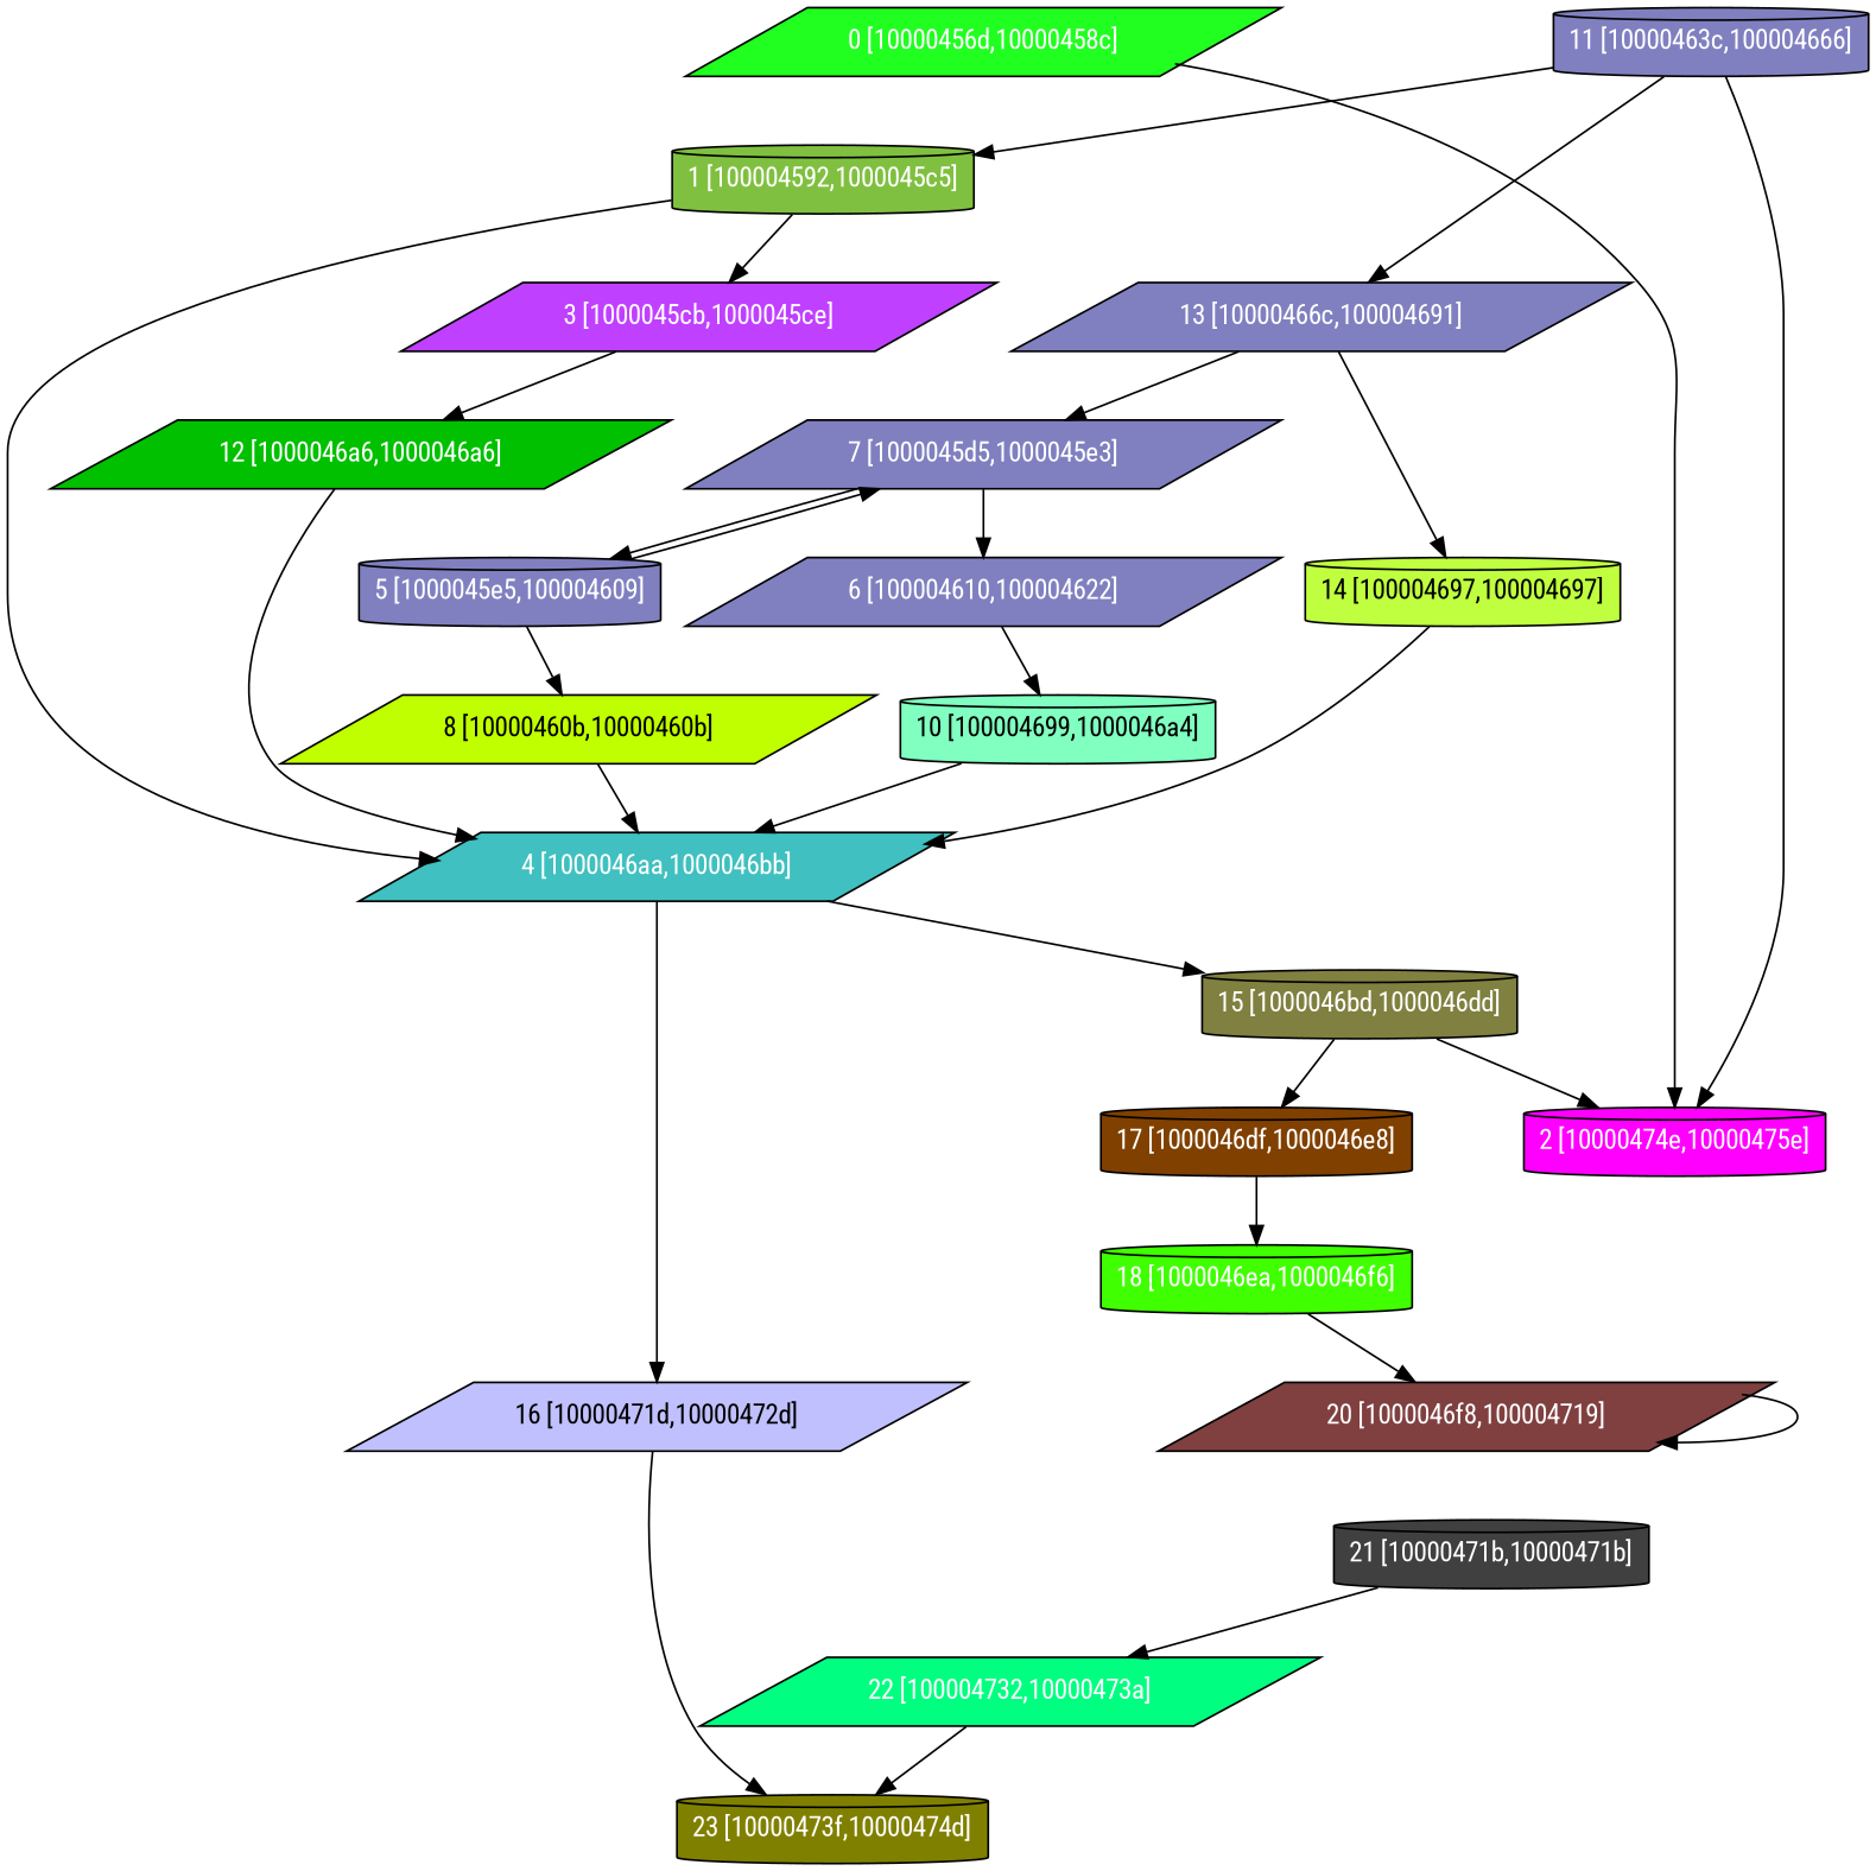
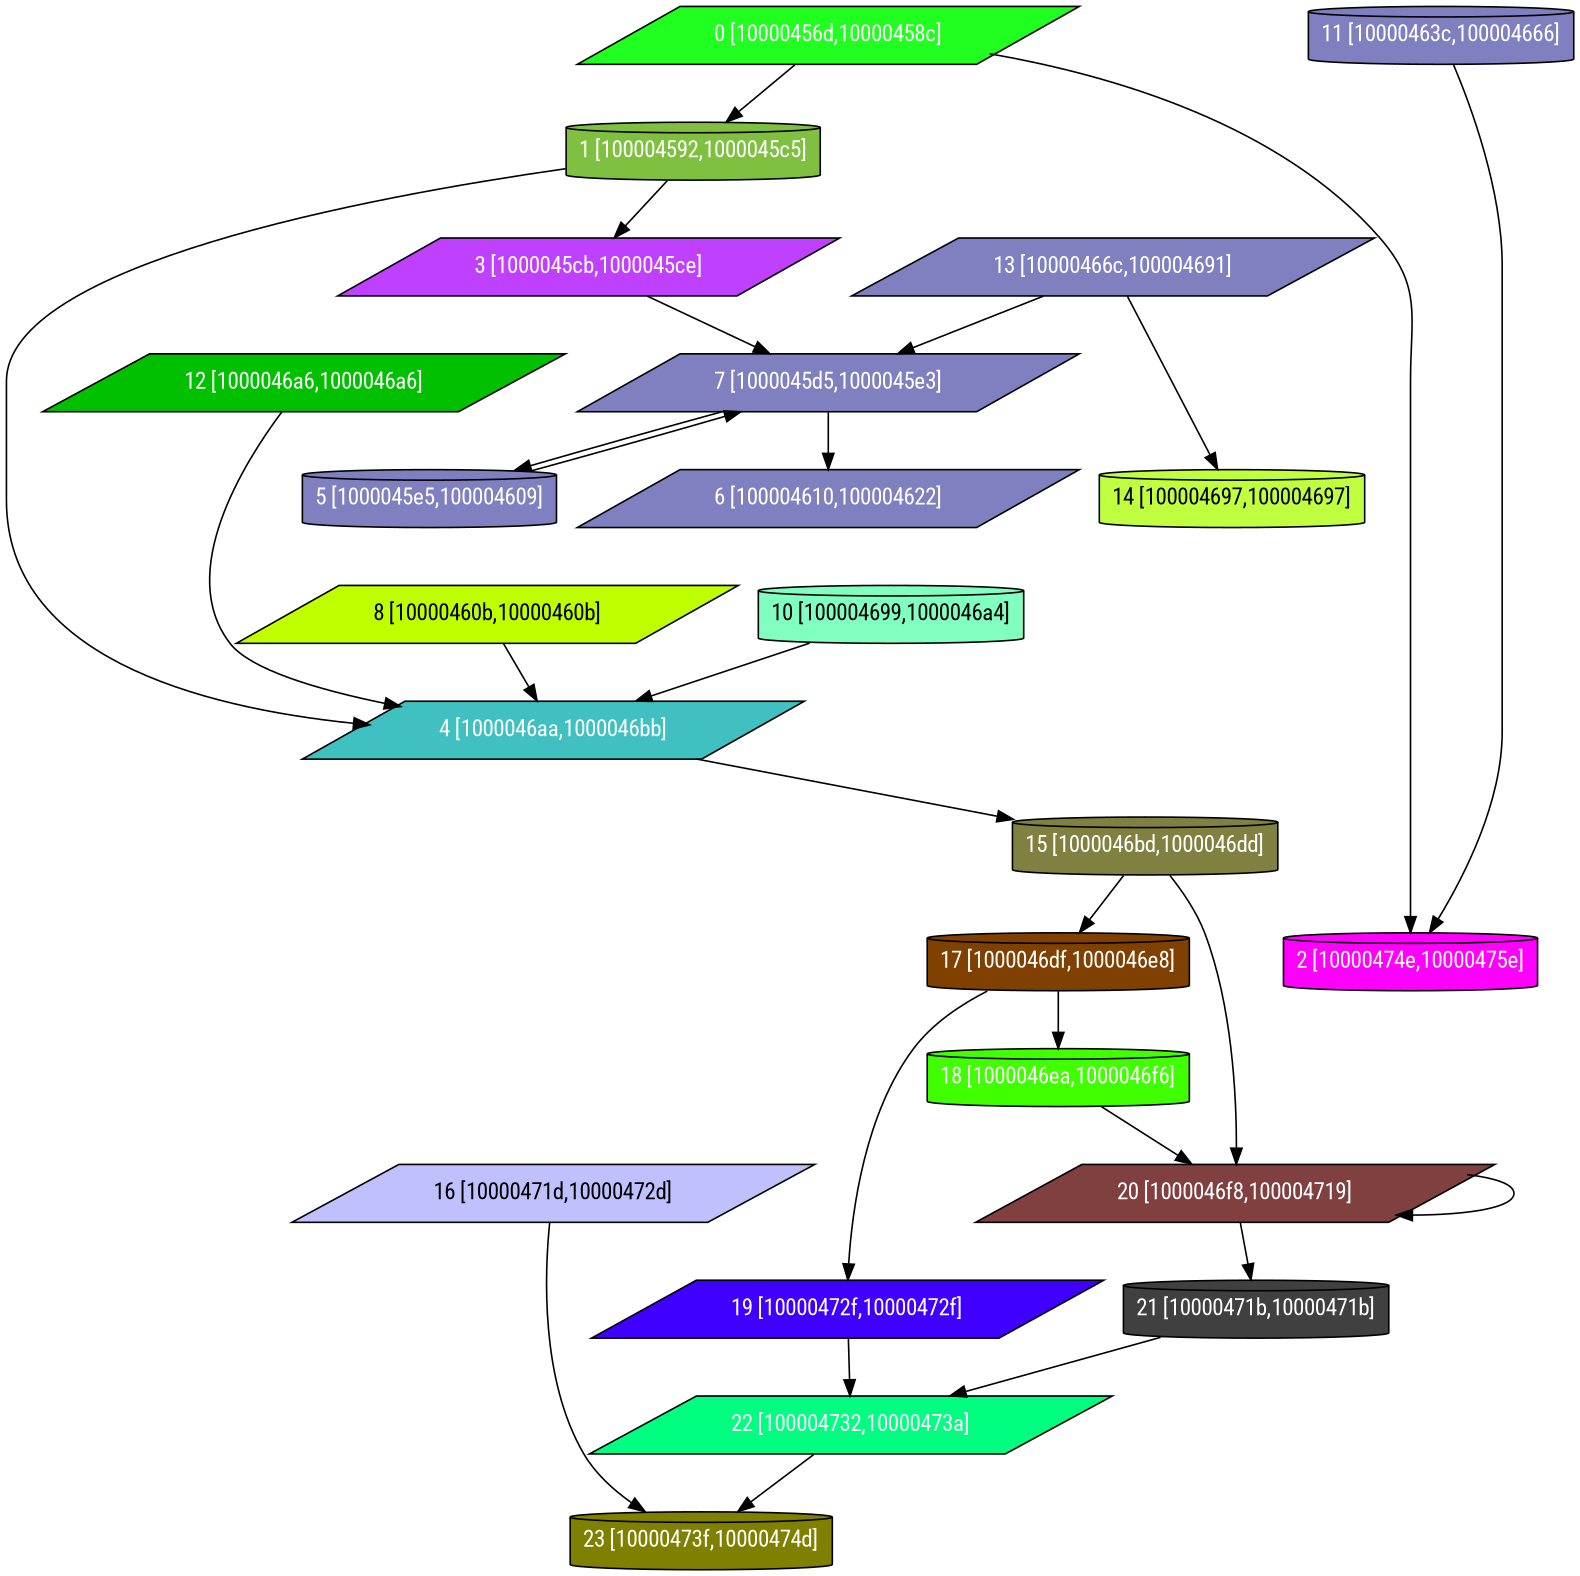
  digraph {
    fontname="Roboto Condensed"
    node [fillcolor="#8080C0" fontcolor="#ffffff" fontname="Roboto Condensed" shape=parallelogram style=filled]
    edge [fontname="Roboto Condensed"]
    n1 [fillcolor="#20FF20" label="0 [10000456d,10000458c]"]
    n2 [fillcolor="#80C040" label="1 [100004592,1000045c5]" shape=cylinder]
    n3 [fillcolor="#FF00FF" label="2 [10000474e,10000475e]" shape=cylinder]
    n4 [fillcolor="#C040FF" label="3 [1000045cb,1000045ce]"]
    n5 [fillcolor="#40C0C0" label="4 [1000046aa,1000046bb]"]
    n6 [label="7 [1000045d5,1000045e3]"]
    n7 [fillcolor="#808040" label="15 [1000046bd,1000046dd]" shape=cylinder]
    n8 [fillcolor="#C0C0FF" fontcolor="#000000" label="16 [10000471d,10000472d]"]
    n9 [label="5 [1000045e5,100004609]" shape=cylinder]
    n10 [label="6 [100004610,100004622]"]
    n11 [fillcolor="#804000" label="17 [1000046df,1000046e8]" shape=cylinder]
    n12 [fillcolor="#808000" label="23 [10000473f,10000474d]" shape=cylinder]
    n13 [fillcolor="#C0FF00" fontcolor="#000000" label="8 [10000460b,10000460b]"]
    n14 [fillcolor="#80FFC0" fontcolor="#000000" label="10 [100004699,1000046a4]" shape=cylinder]
    n15 [label="11 [10000463c,100004666]" shape=cylinder]
    n16 [label="13 [10000466c,100004691]"]
    n17 [fillcolor="#00C000" label="12 [1000046a6,1000046a6]"]
    n18 [fillcolor="#C0FF40" fontcolor="#000000" label="14 [100004697,100004697]" shape=cylinder]
    n19 [fillcolor="#40FF00" label="18 [1000046ea,1000046f6]" shape=cylinder]
+   n20 [fillcolor="#4000FF" label="19 [10000472f,10000472f]"]
    n21 [fillcolor="#804040" label="20 [1000046f8,100004719]"]
    n22 [fillcolor="#00FF80" label="22 [100004732,10000473a]"]
    n23 [fillcolor="#404040" label="21 [10000471b,10000471b]" shape=cylinder]
-   n15 -> n2
+   n1 -> n2
    n1 -> n3
    n2 -> n4
    n2 -> n5
-   n4 -> n17
+   n4 -> n6
    n5 -> n7
-   n5 -> n8
    n6 -> n9
    n6 -> n10
-   n7 -> n3
+   n7 -> n21
    n7 -> n11
    n8 -> n12
    n9 -> n6
-   n9 -> n13
-   n10 -> n14
    n11 -> n19
+   n11 -> n20
    n13 -> n5
    n14 -> n5
    n15 -> n3
-   n15 -> n16
    n16 -> n6
    n16 -> n18
    n17 -> n5
-   n18 -> n5
    n19 -> n21
+   n20 -> n22
    n21 -> n21
+   n21 -> n23
    n22 -> n12
    n23 -> n22
  }
